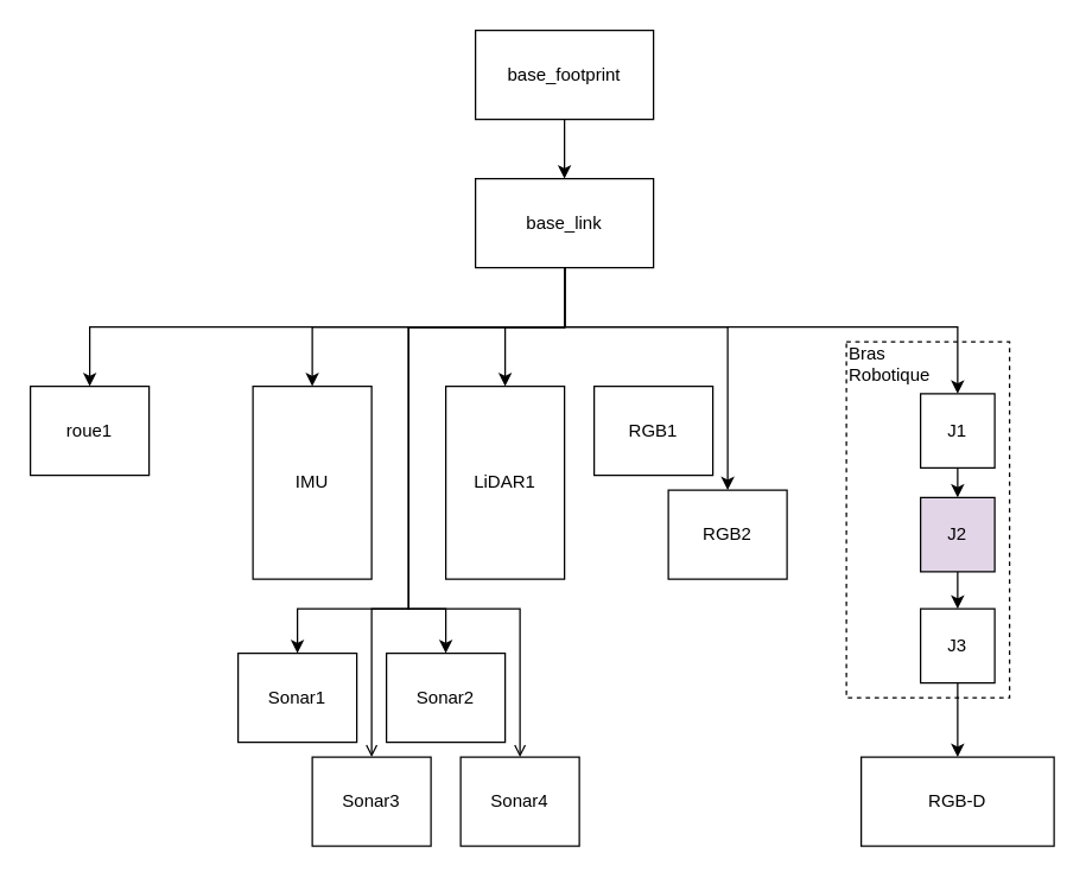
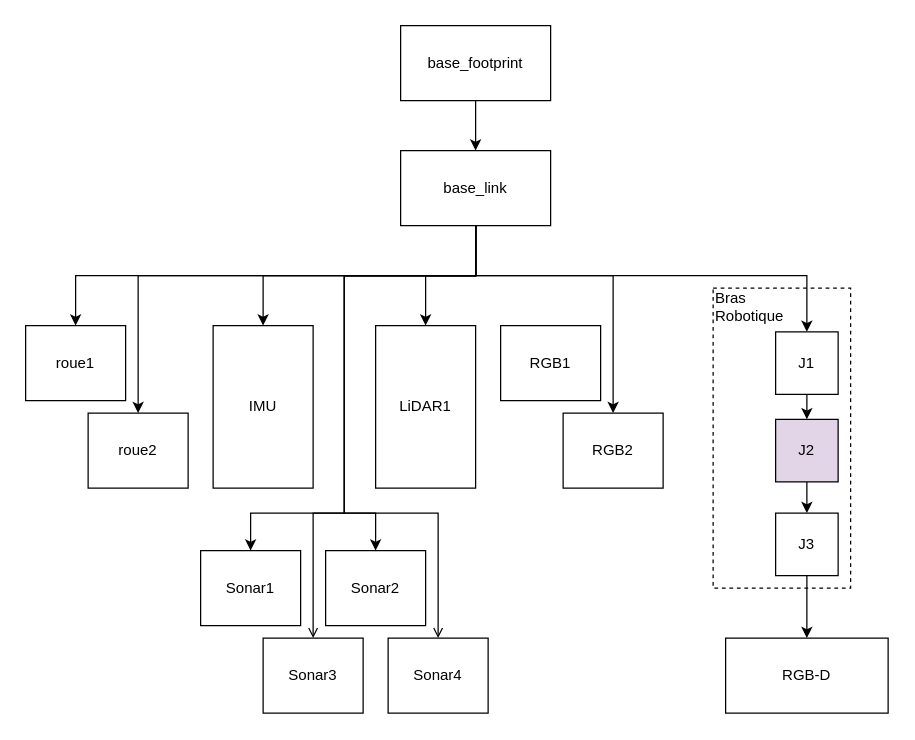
  <mxCell id="0" />
  <mxCell id="1" parent="0" />
  <mxCell id="2" style="edgeStyle=orthogonalEdgeStyle;rounded=0;orthogonalLoop=1;jettySize=auto;html=1;entryX=0.5;entryY=0;entryDx=0;entryDy=0;" edge="1" parent="1" source="3" target="14"><mxGeometry relative="1" as="geometry" /></mxCell>
  <mxCell id="3" value="base_footprint" style="rounded=0;whiteSpace=wrap;html=1;" vertex="1" parent="1"><mxGeometry x="320" y="20" width="120" height="60" as="geometry" /></mxCell>
  <mxCell id="4" style="edgeStyle=orthogonalEdgeStyle;rounded=0;orthogonalLoop=1;jettySize=auto;html=1;entryX=0.5;entryY=0;entryDx=0;entryDy=0;exitX=0.5;exitY=1;exitDx=0;exitDy=0;" edge="1" parent="1" source="14" target="15"><mxGeometry relative="1" as="geometry"><Array as="points"><mxPoint x="380" y="220" /><mxPoint x="60" y="220" /></Array></mxGeometry></mxCell>
+ <mxCell id="5" style="edgeStyle=orthogonalEdgeStyle;rounded=0;orthogonalLoop=1;jettySize=auto;html=1;entryX=0.5;entryY=0;entryDx=0;entryDy=0;exitX=0.5;exitY=1;exitDx=0;exitDy=0;" edge="1" parent="1" source="14" target="16"><mxGeometry relative="1" as="geometry"><Array as="points"><mxPoint x="380" y="220" /><mxPoint x="110" y="220" /></Array></mxGeometry></mxCell>
  <mxCell id="6" style="edgeStyle=orthogonalEdgeStyle;rounded=0;orthogonalLoop=1;jettySize=auto;html=1;exitX=0.5;exitY=1;exitDx=0;exitDy=0;entryX=0.5;entryY=0;entryDx=0;entryDy=0;" edge="1" parent="1" source="14" target="17"><mxGeometry relative="1" as="geometry"><Array as="points"><mxPoint x="380" y="220" /><mxPoint x="340" y="220" /></Array></mxGeometry></mxCell>
  <mxCell id="7" style="edgeStyle=orthogonalEdgeStyle;rounded=0;orthogonalLoop=1;jettySize=auto;html=1;exitX=0.5;exitY=1;exitDx=0;exitDy=0;entryX=0.5;entryY=0;entryDx=0;entryDy=0;" edge="1" parent="1" source="14" target="18"><mxGeometry relative="1" as="geometry"><Array as="points"><mxPoint x="380" y="220" /><mxPoint x="275" y="220" /><mxPoint x="275" y="410" /><mxPoint x="200" y="410" /></Array></mxGeometry></mxCell>
  <mxCell id="8" style="edgeStyle=orthogonalEdgeStyle;rounded=0;orthogonalLoop=1;jettySize=auto;html=1;exitX=0.5;exitY=1;exitDx=0;exitDy=0;entryX=0.5;entryY=0;entryDx=0;entryDy=0;endArrow=open;" edge="1" parent="1" source="14" target="19"><mxGeometry relative="1" as="geometry"><Array as="points"><mxPoint x="380" y="220" /><mxPoint x="275" y="220" /><mxPoint x="275" y="410" /><mxPoint x="250" y="410" /></Array></mxGeometry></mxCell>
  <mxCell id="9" style="edgeStyle=orthogonalEdgeStyle;rounded=0;orthogonalLoop=1;jettySize=auto;html=1;exitX=0.5;exitY=1;exitDx=0;exitDy=0;entryX=0.5;entryY=0;entryDx=0;entryDy=0;" edge="1" parent="1" source="14" target="20"><mxGeometry relative="1" as="geometry"><Array as="points"><mxPoint x="380" y="220" /><mxPoint x="275" y="220" /><mxPoint x="275" y="410" /><mxPoint x="300" y="410" /></Array></mxGeometry></mxCell>
  <mxCell id="10" style="edgeStyle=orthogonalEdgeStyle;rounded=0;orthogonalLoop=1;jettySize=auto;html=1;exitX=0.5;exitY=1;exitDx=0;exitDy=0;entryX=0.5;entryY=0;entryDx=0;entryDy=0;endArrow=open;" edge="1" parent="1" source="14" target="21"><mxGeometry relative="1" as="geometry"><Array as="points"><mxPoint x="380" y="220" /><mxPoint x="275" y="220" /><mxPoint x="275" y="410" /><mxPoint x="350" y="410" /></Array></mxGeometry></mxCell>
  <mxCell id="11" style="edgeStyle=orthogonalEdgeStyle;rounded=0;orthogonalLoop=1;jettySize=auto;html=1;exitX=0.5;exitY=1;exitDx=0;exitDy=0;entryX=0.5;entryY=0;entryDx=0;entryDy=0;" edge="1" parent="1" source="14" target="22"><mxGeometry relative="1" as="geometry" /></mxCell>
  <mxCell id="12" style="edgeStyle=orthogonalEdgeStyle;rounded=0;orthogonalLoop=1;jettySize=auto;html=1;exitX=0.5;exitY=1;exitDx=0;exitDy=0;" edge="1" parent="1" source="14" target="24"><mxGeometry relative="1" as="geometry"><Array as="points"><mxPoint x="380" y="220" /><mxPoint x="490" y="220" /></Array></mxGeometry></mxCell>
  <mxCell id="13" style="edgeStyle=orthogonalEdgeStyle;rounded=0;orthogonalLoop=1;jettySize=auto;html=1;exitX=0.5;exitY=1;exitDx=0;exitDy=0;entryX=0.5;entryY=0;entryDx=0;entryDy=0;" edge="1" parent="1" source="14" target="26"><mxGeometry relative="1" as="geometry"><Array as="points"><mxPoint x="380" y="220" /><mxPoint x="645" y="220" /></Array></mxGeometry></mxCell>
  <mxCell id="14" value="base_link" style="rounded=0;whiteSpace=wrap;html=1;" vertex="1" parent="1"><mxGeometry x="320" y="120" width="120" height="60" as="geometry" /></mxCell>
  <mxCell id="15" value="roue1" style="rounded=0;whiteSpace=wrap;html=1;" vertex="1" parent="1"><mxGeometry x="20" y="260" width="80" height="60" as="geometry" /></mxCell>
+ <mxCell id="16" value="roue2" style="rounded=0;whiteSpace=wrap;html=1;" vertex="1" parent="1"><mxGeometry x="70" y="330" width="80" height="60" as="geometry" /></mxCell>
  <mxCell id="17" value="LiDAR1" style="rounded=0;whiteSpace=wrap;html=1;" vertex="1" parent="1"><mxGeometry x="300" y="260" width="80" height="130" as="geometry" /></mxCell>
  <mxCell id="18" value="Sonar1" style="rounded=0;whiteSpace=wrap;html=1;" vertex="1" parent="1"><mxGeometry x="160" y="440" width="80" height="60" as="geometry" /></mxCell>
  <mxCell id="19" value="Sonar3" style="rounded=0;whiteSpace=wrap;html=1;" vertex="1" parent="1"><mxGeometry x="210" y="510" width="80" height="60" as="geometry" /></mxCell>
  <mxCell id="20" value="Sonar2" style="rounded=0;whiteSpace=wrap;html=1;" vertex="1" parent="1"><mxGeometry x="260" y="440" width="80" height="60" as="geometry" /></mxCell>
  <mxCell id="21" value="Sonar4" style="rounded=0;whiteSpace=wrap;html=1;" vertex="1" parent="1"><mxGeometry x="310" y="510" width="80" height="60" as="geometry" /></mxCell>
  <mxCell id="22" value="IMU" style="rounded=0;whiteSpace=wrap;html=1;" vertex="1" parent="1"><mxGeometry x="170" y="260" width="80" height="130" as="geometry" /></mxCell>
  <mxCell id="23" value="RGB1" style="rounded=0;whiteSpace=wrap;html=1;" vertex="1" parent="1"><mxGeometry x="400" y="260" width="80" height="60" as="geometry" /></mxCell>
  <mxCell id="24" value="RGB2" style="rounded=0;whiteSpace=wrap;html=1;" vertex="1" parent="1"><mxGeometry x="450" y="330" width="80" height="60" as="geometry" /></mxCell>
  <mxCell id="25" style="edgeStyle=orthogonalEdgeStyle;rounded=0;orthogonalLoop=1;jettySize=auto;html=1;exitX=0.5;exitY=1;exitDx=0;exitDy=0;entryX=0.5;entryY=0;entryDx=0;entryDy=0;" edge="1" parent="1" source="26" target="30"><mxGeometry relative="1" as="geometry" /></mxCell>
  <mxCell id="26" value="J1" style="rounded=0;whiteSpace=wrap;html=1;" vertex="1" parent="1"><mxGeometry x="620" y="265" width="50" height="50" as="geometry" /></mxCell>
  <mxCell id="27" style="edgeStyle=orthogonalEdgeStyle;rounded=0;orthogonalLoop=1;jettySize=auto;html=1;exitX=0.5;exitY=1;exitDx=0;exitDy=0;entryX=0.5;entryY=0;entryDx=0;entryDy=0;" edge="1" parent="1" source="28" target="31"><mxGeometry relative="1" as="geometry" /></mxCell>
  <mxCell id="28" value="J3" style="rounded=0;whiteSpace=wrap;html=1;" vertex="1" parent="1"><mxGeometry x="620" y="410" width="50" height="50" as="geometry" /></mxCell>
  <mxCell id="29" style="edgeStyle=orthogonalEdgeStyle;rounded=0;orthogonalLoop=1;jettySize=auto;html=1;exitX=0.5;exitY=1;exitDx=0;exitDy=0;entryX=0.5;entryY=0;entryDx=0;entryDy=0;" edge="1" parent="1" source="30" target="28"><mxGeometry relative="1" as="geometry" /></mxCell>
  <mxCell id="30" value="J2" style="rounded=0;whiteSpace=wrap;html=1;fillColor=#e1d5e7;" vertex="1" parent="1"><mxGeometry x="620" y="335" width="50" height="50" as="geometry" /></mxCell>
  <mxCell id="31" value="RGB-D" style="rounded=0;whiteSpace=wrap;html=1;" vertex="1" parent="1"><mxGeometry x="580" y="510" width="130" height="60" as="geometry" /></mxCell>
  <mxCell id="32" value="" style="rounded=0;whiteSpace=wrap;html=1;fillColor=none;dashed=1;" vertex="1" parent="1"><mxGeometry x="570" y="230" width="110" height="240" as="geometry" /></mxCell>
  <mxCell id="33" value="Bras&lt;br&gt;&lt;div&gt;&lt;span&gt;Robotique&lt;/span&gt;&lt;/div&gt;" style="text;html=1;strokeColor=none;fillColor=none;align=left;verticalAlign=middle;whiteSpace=wrap;rounded=0;dashed=1;" vertex="1" parent="1"><mxGeometry x="570" y="230" width="80" height="30" as="geometry" /></mxCell>
